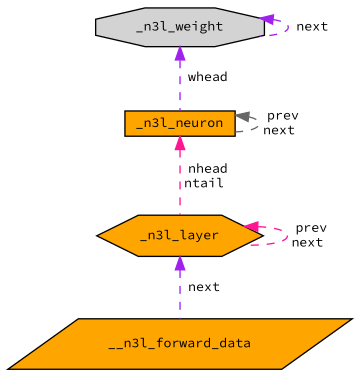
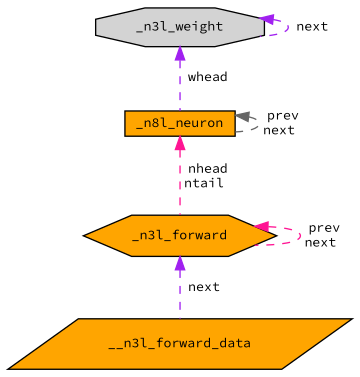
  digraph {
    fontname="Source Code Pro"
    node [color=black fillcolor=orange fontname="Source Code Pro" fontsize=10 style=filled]
    edge [color=purple dir=back fontname="Source Code Pro" fontsize=10 labelfontname=Helvetica labelfontsize=10 style=dashed]
    n1 [fontcolor=black height=0.2 label=__n3l_forward_data shape=parallelogram width=0.4]
-   n2 [height=0.2 label=_n3l_layer shape=hexagon width=0.4]
-   n3 [height=0.2 label=_n3l_neuron shape=box width=0.4]
+   n2 [height=0.2 label=_n3l_forward shape=hexagon width=0.4]
+   n3 [height=0.2 label=_n8l_neuron shape=box width=0.4]
    n4 [fillcolor=lightgrey height=0.2 label=_n3l_weight shape=octagon width=0.4]
    n2 -> n1 [label=" next"]
    n2 -> n2 [color=deeppink label=" prev\nnext"]
    n3 -> n2 [color=deeppink label=" nhead\nntail"]
    n3 -> n3 [color=gray40 label=" prev\nnext"]
    n4 -> n3 [label=" whead"]
    n4 -> n4 [label=" next"]
  }
